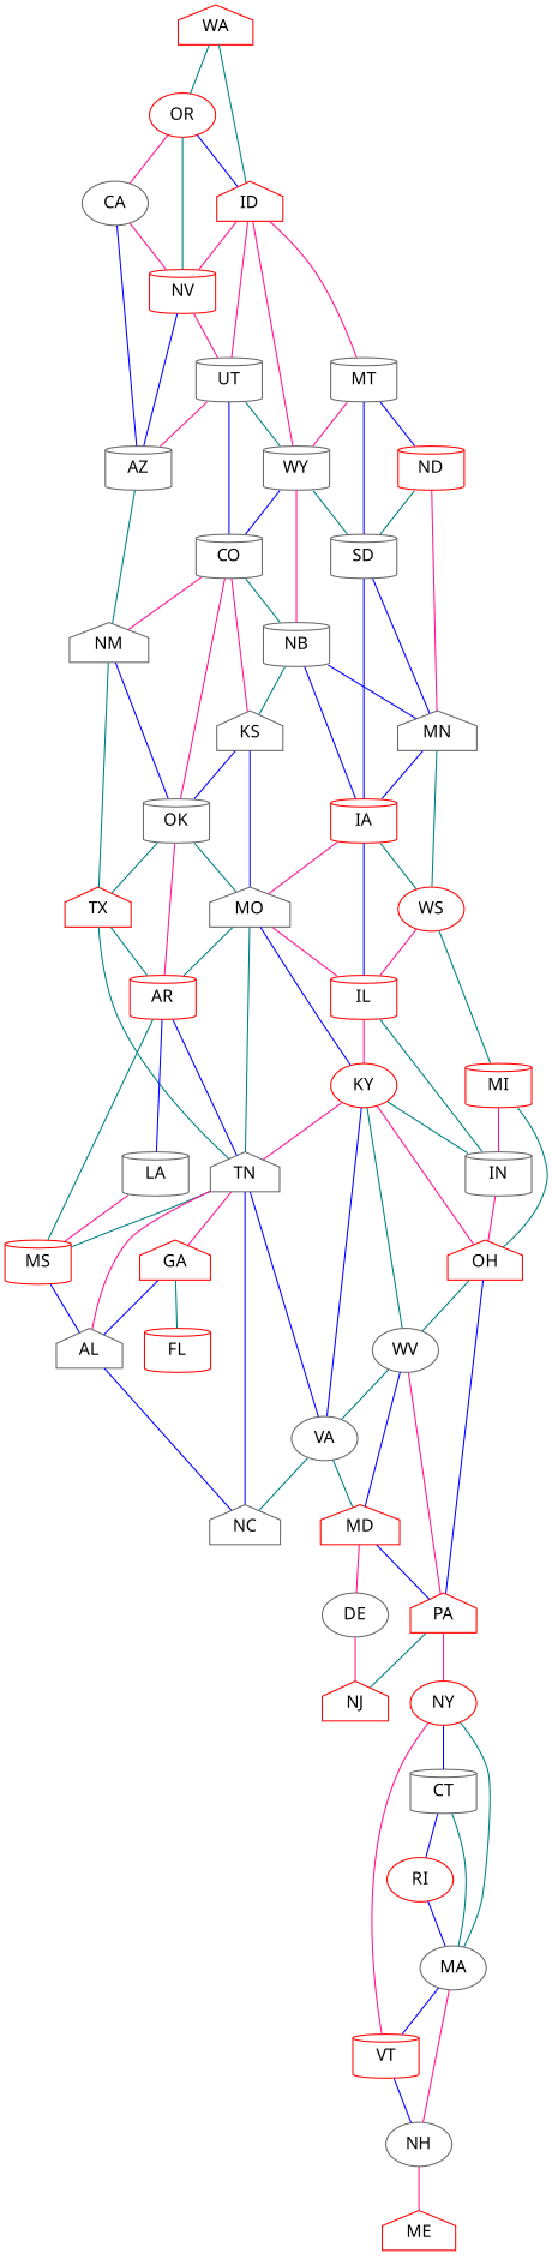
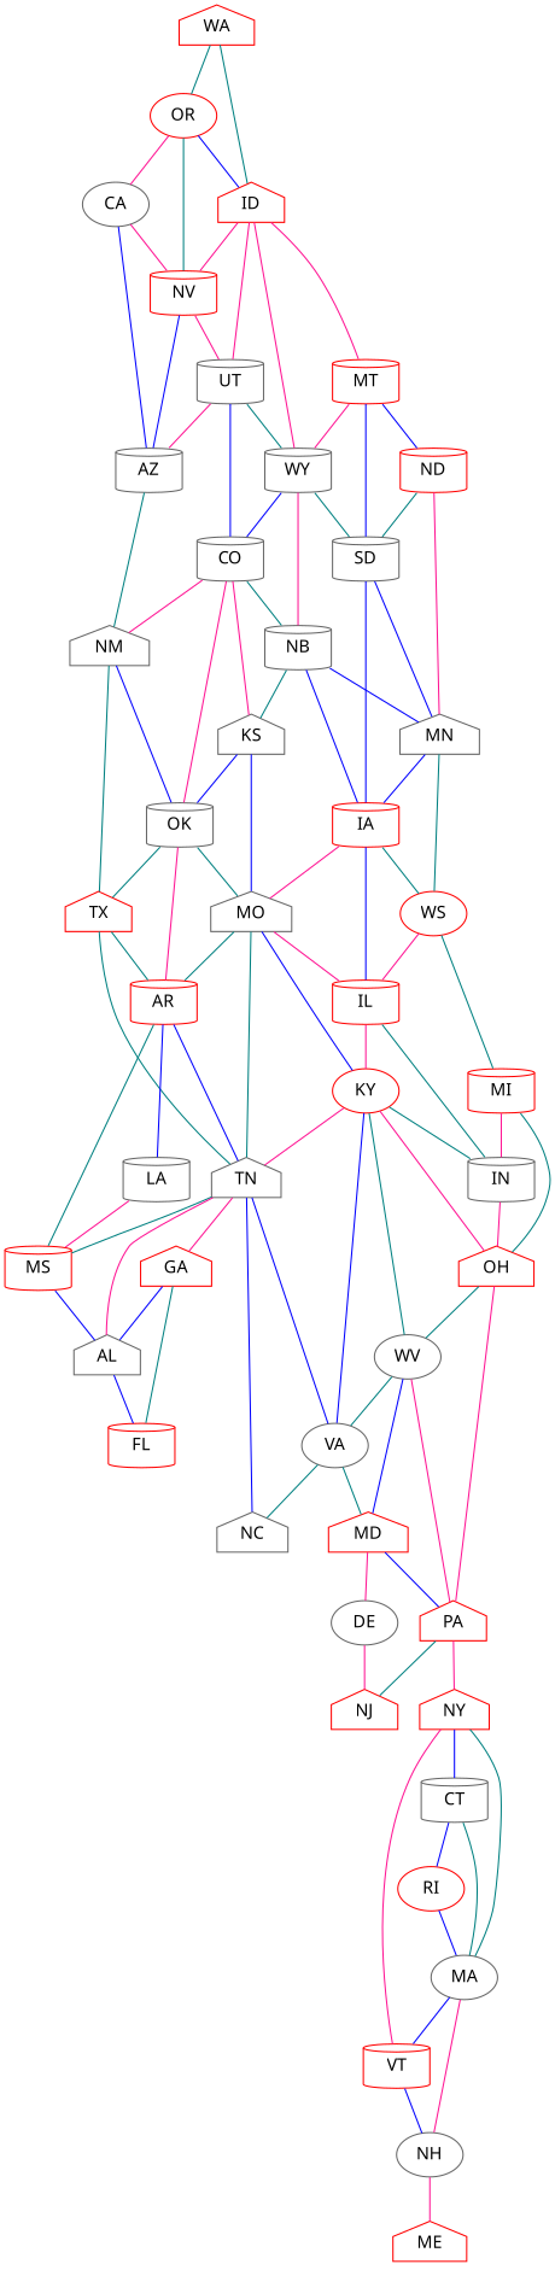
  graph {
    fontname="Noto Sans"
    node [color=gray40 fontname="Noto Sans" shape=cylinder]
    edge [color=teal fontname="Noto Sans"]
    WA [color=red shape=house]
    ID [color=red shape=house]
    OR [color=red shape=ellipse]
    NV [color=red]
-   MT
+   MT [color=red]
    WY
    UT
    CA [shape=ellipse]
    AZ
    ND [color=red]
    SD
    CO
    NB
    NM [shape=house]
    OK
    TX [color=red shape=house]
    MN [shape=house]
    IA [color=red]
    KS [shape=house]
    MO [shape=house]
    AR [color=red]
    TN [shape=house]
    WS [color=red shape=ellipse]
    IL [color=red]
    KY [color=red shape=ellipse]
    LA
    MS [color=red]
    MI [color=red]
    IN
    OH [color=red shape=house]
    WV [shape=ellipse]
    VA [shape=ellipse]
    NC [shape=house]
    GA [color=red shape=house]
    AL [shape=house]
    PA [color=red shape=house]
    MD [color=red shape=house]
    FL [color=red]
-   NY [color=red shape=ellipse]
+   NY [color=red shape=house]
    NJ [color=red shape=house]
    DE [shape=ellipse]
    CT
    VT [color=red]
    MA [shape=ellipse]
    RI [color=red shape=ellipse]
    NH [shape=ellipse]
    ME [color=red shape=house]
    WA -- ID
    WA -- OR
    ID -- NV [color=deeppink]
    ID -- MT [color=deeppink]
    ID -- WY [color=deeppink]
    ID -- UT [color=deeppink]
    OR -- ID [color=blue]
    OR -- NV
    OR -- CA [color=deeppink]
    NV -- UT [color=deeppink]
    NV -- AZ [color=blue]
    MT -- WY [color=deeppink]
    MT -- ND [color=blue]
    MT -- SD [color=blue]
    WY -- SD
    WY -- CO [color=blue]
    WY -- NB [color=deeppink]
    UT -- WY
    UT -- AZ [color=deeppink]
    UT -- CO [color=blue]
    CA -- NV [color=deeppink]
    CA -- AZ [color=blue]
    AZ -- NM
    ND -- SD
    ND -- MN [color=deeppink]
    SD -- MN [color=blue]
    SD -- IA [color=blue]
    CO -- NB
    CO -- NM [color=deeppink]
    CO -- OK [color=deeppink]
    CO -- KS [color=deeppink]
    NB -- MN [color=blue]
    NB -- IA [color=blue]
    NB -- KS
    NM -- OK [color=blue]
    NM -- TX
    OK -- TX
    OK -- MO
    OK -- AR [color=deeppink]
    TX -- AR
    TX -- TN
    MN -- IA [color=blue]
    MN -- WS
    IA -- MO [color=deeppink]
    IA -- WS
    IA -- IL [color=blue]
    KS -- OK [color=blue]
    KS -- MO [color=blue]
    MO -- AR
    MO -- TN
    MO -- IL [color=deeppink]
    MO -- KY [color=blue]
    AR -- TN [color=blue]
    AR -- LA [color=blue]
    AR -- MS
    TN -- MS
    TN -- VA [color=blue]
    TN -- NC [color=blue]
    TN -- GA [color=deeppink]
    TN -- AL [color=deeppink]
    WS -- IL [color=deeppink]
    WS -- MI
    IL -- KY [color=deeppink]
    IL -- IN
    KY -- TN [color=deeppink]
    KY -- IN
    KY -- OH [color=deeppink]
    KY -- WV
    KY -- VA [color=blue]
    LA -- MS [color=deeppink]
    MS -- AL [color=blue]
    MI -- IN [color=deeppink]
    MI -- OH
    IN -- OH [color=deeppink]
    OH -- WV
-   OH -- PA [color=blue]
+   OH -- PA [color=deeppink]
    WV -- VA
    WV -- PA [color=deeppink]
    WV -- MD [color=blue]
    VA -- NC
    VA -- MD
    GA -- AL [color=blue]
    GA -- FL
-   AL -- NC [color=blue]
+   AL -- FL [color=blue]
    PA -- NY [color=deeppink]
    PA -- NJ
    MD -- PA [color=blue]
    MD -- DE [color=deeppink]
    NY -- CT [color=blue]
    NY -- VT [color=deeppink]
    NY -- MA
    DE -- NJ [color=deeppink]
    CT -- MA
    CT -- RI [color=blue]
    VT -- NH [color=blue]
    MA -- VT [color=blue]
    MA -- NH [color=deeppink]
    RI -- MA [color=blue]
    NH -- ME [color=deeppink]
  }
